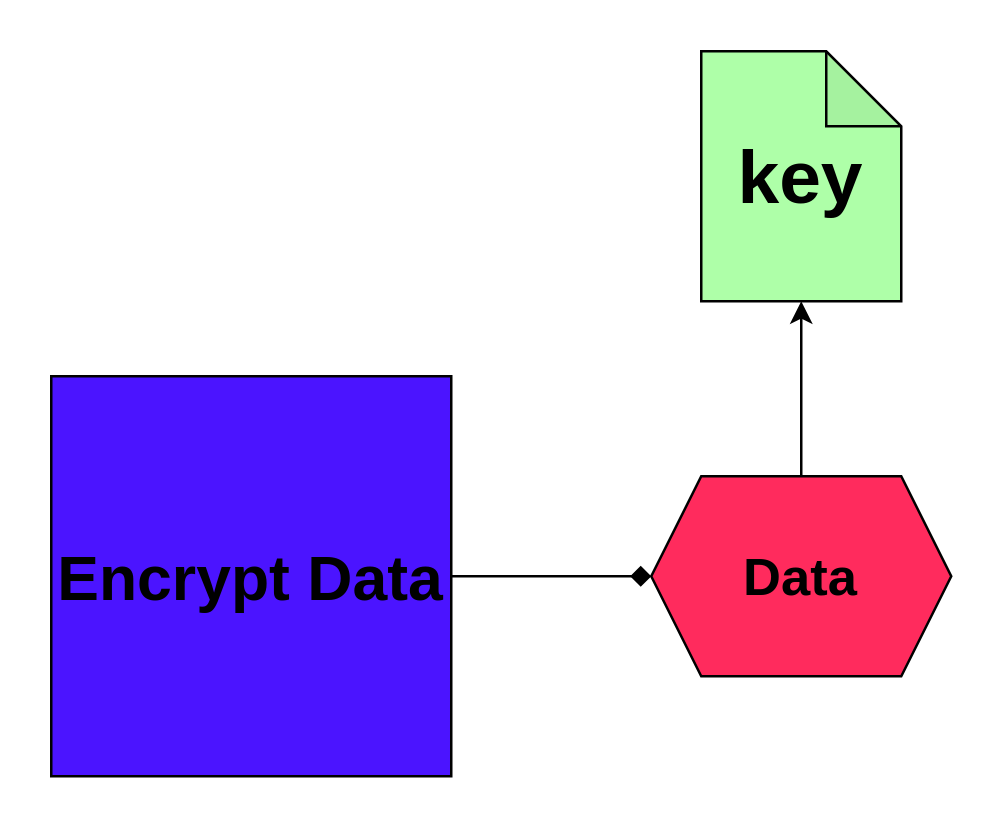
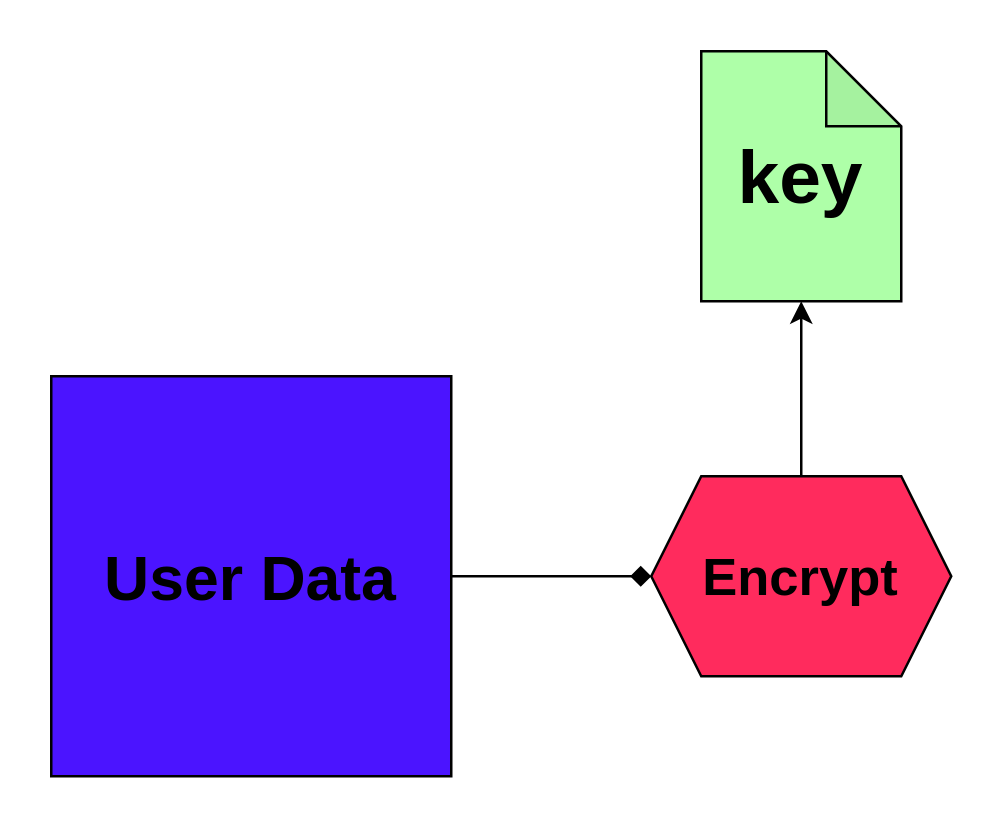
  <mxCell id="0" />
  <mxCell id="1" parent="0" />
  <mxCell id="2" style="edgeStyle=orthogonalEdgeStyle;rounded=0;orthogonalLoop=1;jettySize=auto;html=1;exitX=1;exitY=0.5;exitDx=0;exitDy=0;entryX=0;entryY=0.5;entryDx=0;entryDy=0;endArrow=diamond;" edge="1" parent="1" source="3" target="5"><mxGeometry relative="1" as="geometry" /></mxCell>
- <mxCell id="3" value="&lt;font style=&quot;font-size: 25px;&quot;&gt;&lt;b&gt;Encrypt Data&lt;/b&gt;&lt;/font&gt;" style="whiteSpace=wrap;html=1;aspect=fixed;strokeColor=default;fillColor=#4B14FF;" vertex="1" parent="1"><mxGeometry x="20" y="150" width="160" height="160" as="geometry" /></mxCell>
+ <mxCell id="3" value="&lt;font style=&quot;font-size: 25px;&quot;&gt;&lt;b&gt;User Data&lt;/b&gt;&lt;/font&gt;" style="whiteSpace=wrap;html=1;aspect=fixed;strokeColor=default;fillColor=#4B14FF;" vertex="1" parent="1"><mxGeometry x="20" y="150" width="160" height="160" as="geometry" /></mxCell>
  <mxCell id="4" style="edgeStyle=orthogonalEdgeStyle;rounded=0;orthogonalLoop=1;jettySize=auto;html=1;" edge="1" parent="1" source="5"><mxGeometry relative="1" as="geometry"><mxPoint x="320" y="120" as="targetPoint" /></mxGeometry></mxCell>
- <mxCell id="5" value="&lt;font style=&quot;font-size: 21px;&quot;&gt;&lt;b&gt;Data&lt;/b&gt;&lt;/font&gt;" style="shape=hexagon;perimeter=hexagonPerimeter2;whiteSpace=wrap;html=1;fixedSize=1;fillColor=#FF2B5D;" vertex="1" parent="1"><mxGeometry x="260" y="190" width="120" height="80" as="geometry" /></mxCell>
+ <mxCell id="5" value="&lt;font style=&quot;font-size: 21px;&quot;&gt;&lt;b&gt;Encrypt&lt;/b&gt;&lt;/font&gt;" style="shape=hexagon;perimeter=hexagonPerimeter2;whiteSpace=wrap;html=1;fixedSize=1;fillColor=#FF2B5D;" vertex="1" parent="1"><mxGeometry x="260" y="190" width="120" height="80" as="geometry" /></mxCell>
  <mxCell id="6" value="&lt;font style=&quot;font-size: 30px;&quot;&gt;&lt;b&gt;key&lt;/b&gt;&lt;/font&gt;" style="shape=note;whiteSpace=wrap;html=1;backgroundOutline=1;darkOpacity=0.05;fillColor=#AEFFA8;" vertex="1" parent="1"><mxGeometry x="280" y="20" width="80" height="100" as="geometry" /></mxCell>
